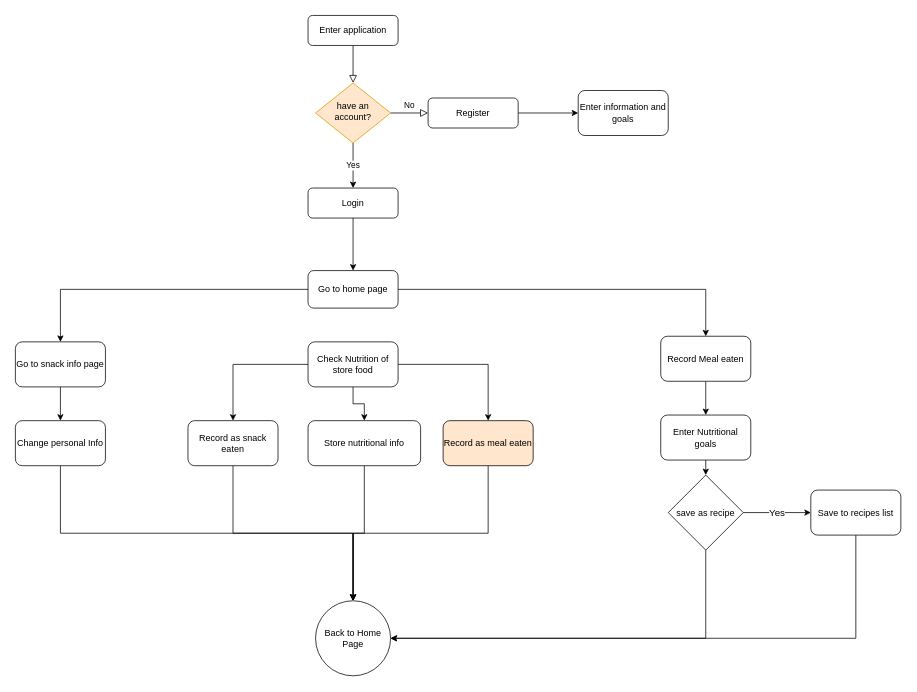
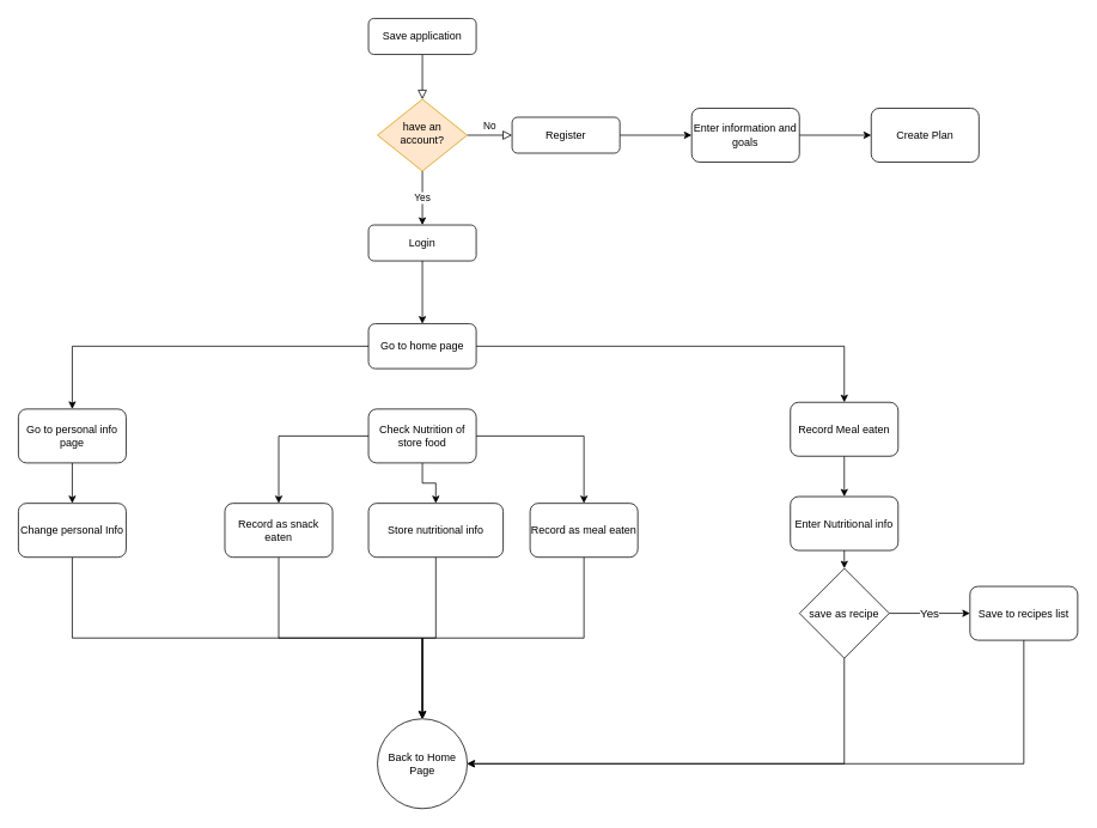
  <mxCell id="0" />
  <mxCell id="1" parent="0" />
  <mxCell id="2" value="" style="rounded=0;html=1;jettySize=auto;orthogonalLoop=1;fontSize=11;endArrow=block;endFill=0;endSize=8;strokeWidth=1;shadow=0;labelBackgroundColor=none;edgeStyle=orthogonalEdgeStyle;" parent="1" source="3" target="6" edge="1"><mxGeometry relative="1" as="geometry" /></mxCell>
- <mxCell id="3" value="Enter application" style="rounded=1;whiteSpace=wrap;html=1;fontSize=12;glass=0;strokeWidth=1;shadow=0;" parent="1" vertex="1"><mxGeometry x="410" y="20" width="120" height="40" as="geometry" /></mxCell>
+ <mxCell id="3" value="Save application" style="rounded=1;whiteSpace=wrap;html=1;fontSize=12;glass=0;strokeWidth=1;shadow=0;" parent="1" vertex="1"><mxGeometry x="410" y="20" width="120" height="40" as="geometry" /></mxCell>
  <mxCell id="4" value="No" style="edgeStyle=orthogonalEdgeStyle;rounded=0;html=1;jettySize=auto;orthogonalLoop=1;fontSize=11;endArrow=block;endFill=0;endSize=8;strokeWidth=1;shadow=0;labelBackgroundColor=none;" parent="1" source="6" target="8" edge="1"><mxGeometry y="10" relative="1" as="geometry"><mxPoint as="offset" /></mxGeometry></mxCell>
  <mxCell id="5" value="Yes" style="edgeStyle=orthogonalEdgeStyle;rounded=0;orthogonalLoop=1;jettySize=auto;html=1;exitX=0.5;exitY=1;exitDx=0;exitDy=0;entryX=0.5;entryY=0;entryDx=0;entryDy=0;" edge="1" parent="1" source="6" target="10"><mxGeometry relative="1" as="geometry" /></mxCell>
  <mxCell id="6" value="have an account?" style="rhombus;whiteSpace=wrap;html=1;shadow=0;fontFamily=Helvetica;fontSize=12;align=center;strokeWidth=1;spacing=6;spacingTop=-4;fillColor=#ffe6cc;strokeColor=#d79b00;" parent="1" vertex="1"><mxGeometry x="420" y="110" width="100" height="80" as="geometry" /></mxCell>
  <mxCell id="7" value="" style="edgeStyle=orthogonalEdgeStyle;rounded=0;orthogonalLoop=1;jettySize=auto;html=1;" edge="1" parent="1" source="8" target="23"><mxGeometry relative="1" as="geometry" /></mxCell>
  <mxCell id="8" value="Register" style="rounded=1;whiteSpace=wrap;html=1;fontSize=12;glass=0;strokeWidth=1;shadow=0;" parent="1" vertex="1"><mxGeometry x="570" y="130" width="120" height="40" as="geometry" /></mxCell>
  <mxCell id="9" value="" style="edgeStyle=orthogonalEdgeStyle;rounded=0;orthogonalLoop=1;jettySize=auto;html=1;" edge="1" parent="1" source="10" target="13"><mxGeometry relative="1" as="geometry" /></mxCell>
  <mxCell id="10" value="Login" style="rounded=1;whiteSpace=wrap;html=1;fontSize=12;glass=0;strokeWidth=1;shadow=0;" vertex="1" parent="1"><mxGeometry x="410" y="250" width="120" height="40" as="geometry" /></mxCell>
  <mxCell id="11" style="edgeStyle=orthogonalEdgeStyle;rounded=0;orthogonalLoop=1;jettySize=auto;html=1;exitX=1;exitY=0.5;exitDx=0;exitDy=0;entryX=0.5;entryY=0;entryDx=0;entryDy=0;" edge="1" parent="1" source="13" target="21"><mxGeometry relative="1" as="geometry"><mxPoint x="770" y="385" as="targetPoint" /></mxGeometry></mxCell>
  <mxCell id="12" style="edgeStyle=orthogonalEdgeStyle;rounded=0;orthogonalLoop=1;jettySize=auto;html=1;exitX=0;exitY=0.5;exitDx=0;exitDy=0;entryX=0.5;entryY=0;entryDx=0;entryDy=0;" edge="1" parent="1" source="13" target="15"><mxGeometry relative="1" as="geometry"><mxPoint x="260" y="385" as="targetPoint" /></mxGeometry></mxCell>
  <mxCell id="13" value="Go to home page" style="rounded=1;whiteSpace=wrap;html=1;glass=0;strokeWidth=1;shadow=0;" vertex="1" parent="1"><mxGeometry x="410" y="360" width="120" height="50" as="geometry" /></mxCell>
  <mxCell id="14" style="edgeStyle=orthogonalEdgeStyle;rounded=0;orthogonalLoop=1;jettySize=auto;html=1;exitX=0.5;exitY=1;exitDx=0;exitDy=0;entryX=0.5;entryY=0;entryDx=0;entryDy=0;" edge="1" parent="1" source="15" target="25"><mxGeometry relative="1" as="geometry" /></mxCell>
- <mxCell id="15" value="Go to snack info page" style="rounded=1;whiteSpace=wrap;html=1;" vertex="1" parent="1"><mxGeometry x="20" y="455" width="120" height="60" as="geometry" /></mxCell>
+ <mxCell id="15" value="Go to personal info page" style="rounded=1;whiteSpace=wrap;html=1;" vertex="1" parent="1"><mxGeometry x="20" y="455" width="120" height="60" as="geometry" /></mxCell>
  <mxCell id="16" style="edgeStyle=orthogonalEdgeStyle;rounded=0;orthogonalLoop=1;jettySize=auto;html=1;exitX=0.5;exitY=1;exitDx=0;exitDy=0;" edge="1" parent="1" source="19" target="27"><mxGeometry relative="1" as="geometry" /></mxCell>
  <mxCell id="17" style="edgeStyle=orthogonalEdgeStyle;rounded=0;orthogonalLoop=1;jettySize=auto;html=1;exitX=0;exitY=0.5;exitDx=0;exitDy=0;entryX=0.5;entryY=0;entryDx=0;entryDy=0;" edge="1" parent="1" source="19" target="38"><mxGeometry relative="1" as="geometry"><mxPoint x="310" y="485" as="targetPoint" /></mxGeometry></mxCell>
  <mxCell id="18" style="edgeStyle=orthogonalEdgeStyle;rounded=0;orthogonalLoop=1;jettySize=auto;html=1;exitX=1;exitY=0.5;exitDx=0;exitDy=0;entryX=0.5;entryY=0;entryDx=0;entryDy=0;" edge="1" parent="1" source="19" target="29"><mxGeometry relative="1" as="geometry"><mxPoint x="660" y="485" as="targetPoint" /></mxGeometry></mxCell>
  <mxCell id="19" value="Check Nutrition of store food" style="rounded=1;whiteSpace=wrap;html=1;" vertex="1" parent="1"><mxGeometry x="410" y="455" width="120" height="60" as="geometry" /></mxCell>
  <mxCell id="20" style="edgeStyle=orthogonalEdgeStyle;rounded=0;orthogonalLoop=1;jettySize=auto;html=1;exitX=0.5;exitY=1;exitDx=0;exitDy=0;entryX=0.5;entryY=0;entryDx=0;entryDy=0;" edge="1" parent="1" source="21" target="31"><mxGeometry relative="1" as="geometry" /></mxCell>
  <mxCell id="21" value="Record Meal eaten" style="rounded=1;whiteSpace=wrap;html=1;" vertex="1" parent="1"><mxGeometry x="880" y="447.5" width="120" height="60" as="geometry" /></mxCell>
+ <mxCell id="22" style="edgeStyle=orthogonalEdgeStyle;rounded=0;orthogonalLoop=1;jettySize=auto;html=1;exitX=1;exitY=0.5;exitDx=0;exitDy=0;entryX=0;entryY=0.5;entryDx=0;entryDy=0;" edge="1" parent="1" source="23" target="39"><mxGeometry relative="1" as="geometry" /></mxCell>
  <mxCell id="23" value="Enter information and goals" style="whiteSpace=wrap;html=1;rounded=1;glass=0;strokeWidth=1;shadow=0;" vertex="1" parent="1"><mxGeometry x="770" y="120" width="120" height="60" as="geometry" /></mxCell>
  <mxCell id="24" style="edgeStyle=orthogonalEdgeStyle;rounded=0;orthogonalLoop=1;jettySize=auto;html=1;exitX=0.5;exitY=1;exitDx=0;exitDy=0;entryX=0.5;entryY=0;entryDx=0;entryDy=0;" edge="1" parent="1" source="25" target="40"><mxGeometry relative="1" as="geometry"><mxPoint x="80" y="760" as="targetPoint" /></mxGeometry></mxCell>
  <mxCell id="25" value="Change personal Info" style="rounded=1;whiteSpace=wrap;html=1;" vertex="1" parent="1"><mxGeometry x="20" y="560" width="120" height="60" as="geometry" /></mxCell>
  <mxCell id="26" style="edgeStyle=orthogonalEdgeStyle;rounded=0;orthogonalLoop=1;jettySize=auto;html=1;exitX=0.5;exitY=1;exitDx=0;exitDy=0;entryX=0.5;entryY=0;entryDx=0;entryDy=0;" edge="1" parent="1" source="27" target="40"><mxGeometry relative="1" as="geometry" /></mxCell>
  <mxCell id="27" value="Store nutritional info" style="rounded=1;whiteSpace=wrap;html=1;" vertex="1" parent="1"><mxGeometry x="410" y="560" width="150" height="60" as="geometry" /></mxCell>
  <mxCell id="28" style="edgeStyle=orthogonalEdgeStyle;rounded=0;orthogonalLoop=1;jettySize=auto;html=1;exitX=0.5;exitY=1;exitDx=0;exitDy=0;entryX=0.5;entryY=0;entryDx=0;entryDy=0;" edge="1" parent="1" source="29" target="40"><mxGeometry relative="1" as="geometry"><mxPoint x="650" y="720" as="targetPoint" /></mxGeometry></mxCell>
- <mxCell id="29" value="Record as meal eaten" style="rounded=1;whiteSpace=wrap;html=1;fillColor=#ffe6cc;" vertex="1" parent="1"><mxGeometry x="590" y="560" width="120" height="60" as="geometry" /></mxCell>
+ <mxCell id="29" value="Record as meal eaten" style="rounded=1;whiteSpace=wrap;html=1;" vertex="1" parent="1"><mxGeometry x="590" y="560" width="120" height="60" as="geometry" /></mxCell>
  <mxCell id="30" style="edgeStyle=orthogonalEdgeStyle;rounded=0;orthogonalLoop=1;jettySize=auto;html=1;exitX=0.5;exitY=1;exitDx=0;exitDy=0;entryX=0.5;entryY=0;entryDx=0;entryDy=0;" edge="1" parent="1" source="31" target="34"><mxGeometry relative="1" as="geometry" /></mxCell>
- <mxCell id="31" value="Enter Nutritional goals" style="rounded=1;whiteSpace=wrap;html=1;" vertex="1" parent="1"><mxGeometry x="880" y="552.5" width="120" height="60" as="geometry" /></mxCell>
+ <mxCell id="31" value="Enter Nutritional info" style="rounded=1;whiteSpace=wrap;html=1;" vertex="1" parent="1"><mxGeometry x="880" y="552.5" width="120" height="60" as="geometry" /></mxCell>
  <mxCell id="32" value="Yes" style="edgeStyle=orthogonalEdgeStyle;rounded=0;orthogonalLoop=1;jettySize=auto;html=1;exitX=1;exitY=0.5;exitDx=0;exitDy=0;entryX=0;entryY=0.5;entryDx=0;entryDy=0;fontSize=13;" edge="1" parent="1" source="34" target="36"><mxGeometry relative="1" as="geometry" /></mxCell>
  <mxCell id="33" style="edgeStyle=orthogonalEdgeStyle;rounded=0;orthogonalLoop=1;jettySize=auto;html=1;exitX=0.5;exitY=1;exitDx=0;exitDy=0;entryX=1;entryY=0.5;entryDx=0;entryDy=0;" edge="1" parent="1" source="34" target="40"><mxGeometry relative="1" as="geometry" /></mxCell>
  <mxCell id="34" value="save as recipe" style="rhombus;whiteSpace=wrap;html=1;" vertex="1" parent="1"><mxGeometry x="890" y="632.5" width="100" height="100" as="geometry" /></mxCell>
  <mxCell id="35" style="edgeStyle=orthogonalEdgeStyle;rounded=0;orthogonalLoop=1;jettySize=auto;html=1;exitX=0.5;exitY=1;exitDx=0;exitDy=0;entryX=1;entryY=0.5;entryDx=0;entryDy=0;" edge="1" parent="1" source="36" target="40"><mxGeometry relative="1" as="geometry" /></mxCell>
  <mxCell id="36" value="Save to recipes list" style="rounded=1;whiteSpace=wrap;html=1;" vertex="1" parent="1"><mxGeometry x="1080" y="652.5" width="120" height="60" as="geometry" /></mxCell>
  <mxCell id="37" style="edgeStyle=orthogonalEdgeStyle;rounded=0;orthogonalLoop=1;jettySize=auto;html=1;exitX=0.5;exitY=1;exitDx=0;exitDy=0;entryX=0.5;entryY=0;entryDx=0;entryDy=0;" edge="1" parent="1" source="38" target="40"><mxGeometry relative="1" as="geometry"><mxPoint x="310" y="710" as="targetPoint" /></mxGeometry></mxCell>
  <mxCell id="38" value="Record as snack eaten" style="rounded=1;whiteSpace=wrap;html=1;" vertex="1" parent="1"><mxGeometry x="250" y="560" width="120" height="60" as="geometry" /></mxCell>
+ <mxCell id="39" value="Create Plan" style="rounded=1;whiteSpace=wrap;html=1;" vertex="1" parent="1"><mxGeometry x="970" y="120" width="120" height="60" as="geometry" /></mxCell>
  <mxCell id="40" value="Back to Home Page" style="ellipse;whiteSpace=wrap;html=1;aspect=fixed;" vertex="1" parent="1"><mxGeometry x="420" y="800" width="100" height="100" as="geometry" /></mxCell>
